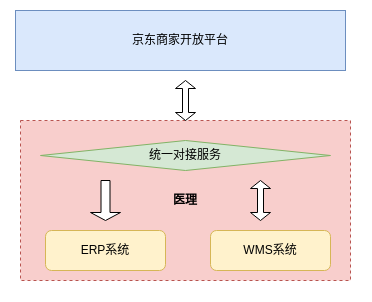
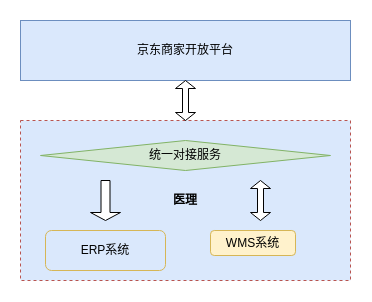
  <mxCell id="0" />
  <mxCell id="1" parent="0" />
- <mxCell id="2" value="京东商家开放平台" style="rounded=0;whiteSpace=wrap;html=1;fillColor=#dae8fc;strokeColor=#6c8ebf;" vertex="1" parent="1"><mxGeometry x="15" y="10" width="330" height="60" as="geometry" /></mxCell>
- <mxCell id="3" value="医理" style="rounded=0;whiteSpace=wrap;html=1;dashed=1;fillColor=#f8cecc;strokeColor=#b85450;fontStyle=1" vertex="1" parent="1"><mxGeometry x="20" y="120" width="330" height="160" as="geometry" /></mxCell>
+ <mxCell id="2" value="京东商家开放平台" style="rounded=0;whiteSpace=wrap;html=1;fillColor=#dae8fc;strokeColor=#6c8ebf;" vertex="1" parent="1"><mxGeometry x="20" y="20" width="330" height="60" as="geometry" /></mxCell>
+ <mxCell id="3" value="医理" style="rounded=0;whiteSpace=wrap;html=1;dashed=1;fillColor=#dae8fc;strokeColor=#b85450;fontStyle=1;" vertex="1" parent="1"><mxGeometry x="20" y="120" width="330" height="160" as="geometry" /></mxCell>
  <mxCell id="4" value="统一对接服务" style="rhombus;whiteSpace=wrap;html=1;fillColor=#d5e8d4;strokeColor=#82b366;" vertex="1" parent="1"><mxGeometry x="40" y="140" width="290" height="30" as="geometry" /></mxCell>
- <mxCell id="5" value="ERP系统" style="rounded=1;whiteSpace=wrap;html=1;fillColor=#fff2cc;strokeColor=#d6b656;" vertex="1" parent="1"><mxGeometry x="45" y="230" width="120" height="40" as="geometry" /></mxCell>
- <mxCell id="6" value="WMS系统" style="rounded=1;whiteSpace=wrap;html=1;fillColor=#fff2cc;strokeColor=#d6b656;" vertex="1" parent="1"><mxGeometry x="210" y="230" width="120" height="40" as="geometry" /></mxCell>
+ <mxCell id="5" value="ERP系统" style="rounded=1;whiteSpace=wrap;html=1;fillColor=#dae8fc;strokeColor=#d6b656;" vertex="1" parent="1"><mxGeometry x="45" y="230" width="120" height="40" as="geometry" /></mxCell>
+ <mxCell id="6" value="WMS系统" style="rounded=1;whiteSpace=wrap;html=1;fillColor=#fff2cc;strokeColor=#d6b656;" vertex="1" parent="1"><mxGeometry x="210" y="230" width="85" height="25" as="geometry" /></mxCell>
  <mxCell id="7" value="" style="shape=singleArrow;direction=south;whiteSpace=wrap;html=1;" vertex="1" parent="1"><mxGeometry x="90" y="180" width="30" height="40" as="geometry" /></mxCell>
  <mxCell id="8" value="" style="shape=doubleArrow;direction=south;whiteSpace=wrap;html=1;" vertex="1" parent="1"><mxGeometry x="250" y="180" width="20" height="40" as="geometry" /></mxCell>
  <mxCell id="9" value="" style="shape=doubleArrow;direction=south;whiteSpace=wrap;html=1;" vertex="1" parent="1"><mxGeometry x="175" y="80" width="20" height="40" as="geometry" /></mxCell>
